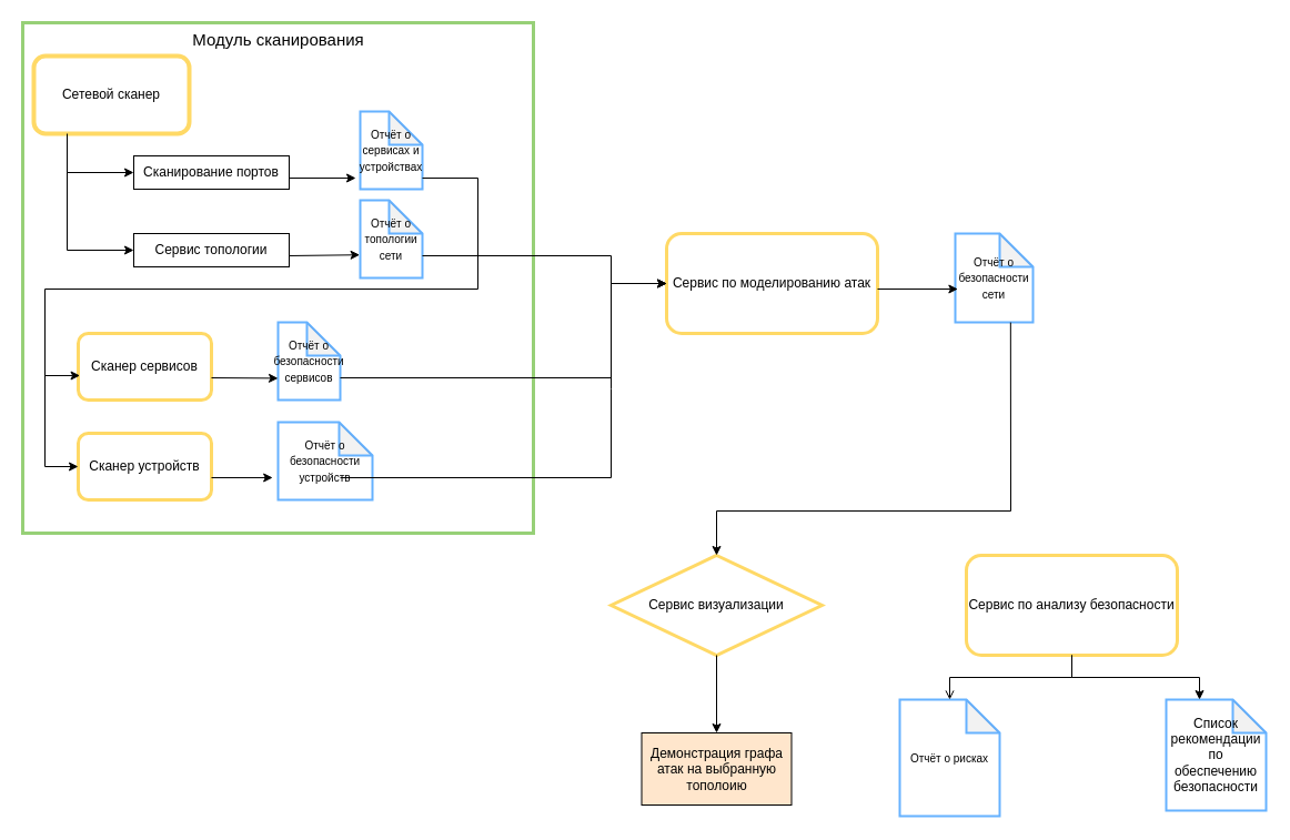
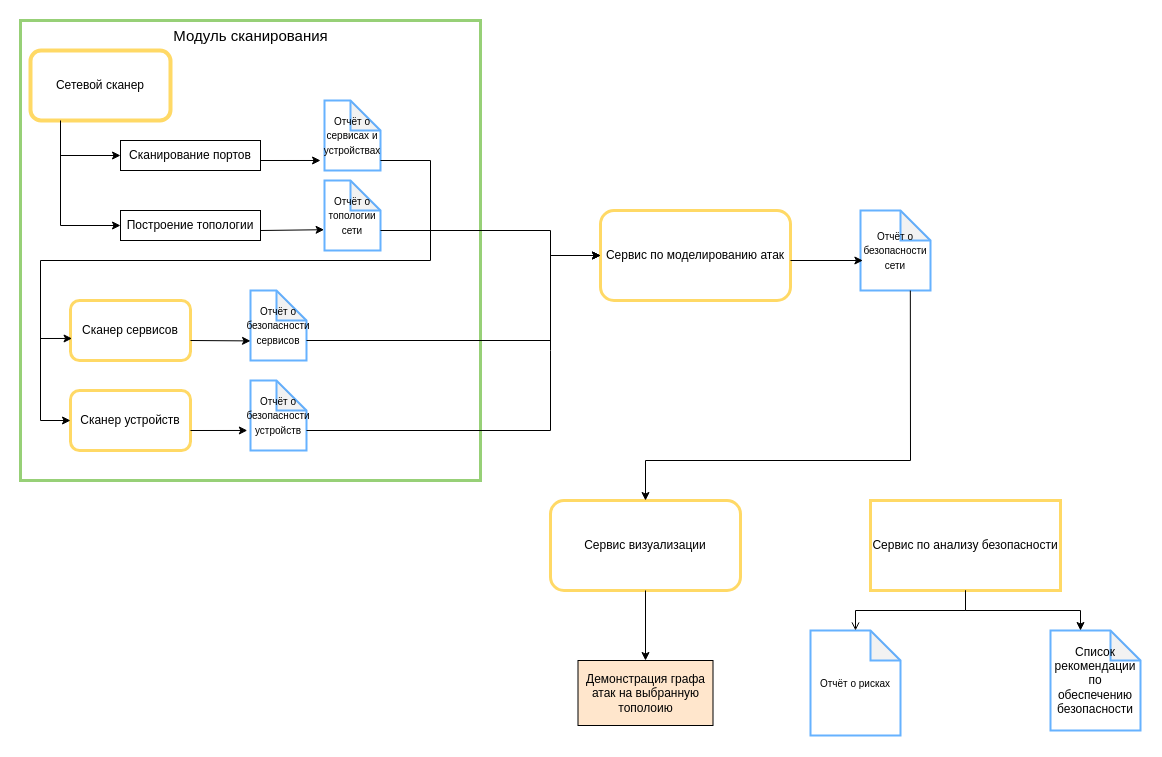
  <mxCell id="0" />
  <mxCell id="1" parent="0" />
  <mxCell id="2" value="" style="whiteSpace=wrap;html=1;aspect=fixed;strokeColor=#97D077;strokeWidth=3;" vertex="1" parent="1"><mxGeometry x="20" y="20" width="460" height="460" as="geometry" /></mxCell>
  <mxCell id="3" value="&lt;font style=&quot;font-size: 15px;&quot;&gt;Модуль сканирования &lt;/font&gt;" style="text;html=1;align=center;verticalAlign=middle;whiteSpace=wrap;rounded=0;" vertex="1" parent="1"><mxGeometry x="162.5" y="20" width="175" height="30" as="geometry" /></mxCell>
  <mxCell id="4" value="Сетевой сканер" style="rounded=1;whiteSpace=wrap;html=1;strokeColor=#FFD966;strokeWidth=4;" vertex="1" parent="1"><mxGeometry x="30" y="50" width="140" height="70" as="geometry" /></mxCell>
  <mxCell id="5" value="Сканер сервисов" style="rounded=1;whiteSpace=wrap;html=1;strokeColor=#FFD966;strokeWidth=3;" vertex="1" parent="1"><mxGeometry x="70" y="300" width="120" height="60" as="geometry" /></mxCell>
  <mxCell id="6" value="Сканер устройств" style="rounded=1;whiteSpace=wrap;html=1;strokeColor=#FFD966;strokeWidth=3;" vertex="1" parent="1"><mxGeometry x="70" y="390" width="120" height="60" as="geometry" /></mxCell>
  <mxCell id="7" value="Сканирование портов" style="rounded=0;whiteSpace=wrap;html=1;" vertex="1" parent="1"><mxGeometry x="120" y="140" width="140" height="30" as="geometry" /></mxCell>
- <mxCell id="8" value="Сервис топологии " style="rounded=0;whiteSpace=wrap;html=1;" vertex="1" parent="1"><mxGeometry x="120" y="210" width="140" height="30" as="geometry" /></mxCell>
+ <mxCell id="8" value="Построение топологии " style="rounded=0;whiteSpace=wrap;html=1;" vertex="1" parent="1"><mxGeometry x="120" y="210" width="140" height="30" as="geometry" /></mxCell>
  <mxCell id="9" value="&lt;font style=&quot;font-size: 10px;&quot;&gt;Отчёт о сервисах и устройствах&lt;/font&gt;" style="shape=note;whiteSpace=wrap;html=1;backgroundOutline=1;darkOpacity=0.05;strokeColor=#66B2FF;strokeWidth=2;" vertex="1" parent="1"><mxGeometry x="324" y="100" width="56" height="70" as="geometry" /></mxCell>
  <mxCell id="10" value="&lt;font style=&quot;font-size: 10px;&quot;&gt;Отчёт о топологии сети&lt;/font&gt;" style="shape=note;whiteSpace=wrap;html=1;backgroundOutline=1;darkOpacity=0.05;strokeWidth=2;strokeColor=#66B2FF;" vertex="1" parent="1"><mxGeometry x="324" y="180" width="56" height="70" as="geometry" /></mxCell>
  <mxCell id="11" value="" style="endArrow=classic;html=1;rounded=0;entryX=0;entryY=0.5;entryDx=0;entryDy=0;" edge="1" parent="1" target="8"><mxGeometry width="50" height="50" relative="1" as="geometry"><mxPoint x="60" y="120.004" as="sourcePoint" /><mxPoint x="150" y="184.29" as="targetPoint" /><Array as="points"><mxPoint x="60" y="225" /></Array></mxGeometry></mxCell>
  <mxCell id="12" value="" style="endArrow=classic;html=1;rounded=0;entryX=0;entryY=0.5;entryDx=0;entryDy=0;" edge="1" parent="1" target="7"><mxGeometry width="50" height="50" relative="1" as="geometry"><mxPoint x="60" y="155" as="sourcePoint" /><mxPoint x="110" y="110" as="targetPoint" /></mxGeometry></mxCell>
  <mxCell id="13" value="" style="endArrow=classic;html=1;rounded=0;entryX=-0.071;entryY=0.857;entryDx=0;entryDy=0;entryPerimeter=0;" edge="1" parent="1" target="9"><mxGeometry width="50" height="50" relative="1" as="geometry"><mxPoint x="260" y="160" as="sourcePoint" /><mxPoint x="310" y="110" as="targetPoint" /></mxGeometry></mxCell>
  <mxCell id="14" value="" style="endArrow=classic;html=1;rounded=0;entryX=-0.007;entryY=0.703;entryDx=0;entryDy=0;entryPerimeter=0;" edge="1" parent="1" target="10"><mxGeometry width="50" height="50" relative="1" as="geometry"><mxPoint x="260" y="230" as="sourcePoint" /><mxPoint x="310" y="180" as="targetPoint" /></mxGeometry></mxCell>
  <mxCell id="15" value="" style="endArrow=classic;html=1;rounded=0;entryX=0;entryY=0.5;entryDx=0;entryDy=0;" edge="1" parent="1" target="6"><mxGeometry width="50" height="50" relative="1" as="geometry"><mxPoint x="380" y="160" as="sourcePoint" /><mxPoint x="430" y="110" as="targetPoint" /><Array as="points"><mxPoint x="430" y="160" /><mxPoint x="430" y="260" /><mxPoint x="40" y="260" /><mxPoint x="40" y="420" /></Array></mxGeometry></mxCell>
  <mxCell id="16" value="" style="endArrow=classic;html=1;rounded=0;entryX=0.013;entryY=0.633;entryDx=0;entryDy=0;entryPerimeter=0;" edge="1" parent="1" target="5"><mxGeometry width="50" height="50" relative="1" as="geometry"><mxPoint x="40" y="338" as="sourcePoint" /><mxPoint x="90" y="290" as="targetPoint" /></mxGeometry></mxCell>
  <mxCell id="17" value="&lt;font style=&quot;font-size: 10px;&quot;&gt;Отчёт о безопасности сервисов&lt;/font&gt;" style="shape=note;whiteSpace=wrap;html=1;backgroundOutline=1;darkOpacity=0.05;strokeWidth=2;strokeColor=#66B2FF;" vertex="1" parent="1"><mxGeometry x="250" y="290" width="56" height="70" as="geometry" /></mxCell>
- <mxCell id="18" value="&lt;font style=&quot;font-size: 10px;&quot;&gt;Отчёт о безопасности устройств&lt;/font&gt;" style="shape=note;whiteSpace=wrap;html=1;backgroundOutline=1;darkOpacity=0.05;strokeColor=#66B2FF;strokeWidth=2;" vertex="1" parent="1"><mxGeometry x="250" y="380" width="85" height="70" as="geometry" /></mxCell>
+ <mxCell id="18" value="&lt;font style=&quot;font-size: 10px;&quot;&gt;Отчёт о безопасности устройств&lt;/font&gt;" style="shape=note;whiteSpace=wrap;html=1;backgroundOutline=1;darkOpacity=0.05;strokeColor=#66B2FF;strokeWidth=2;" vertex="1" parent="1"><mxGeometry x="250" y="380" width="56" height="70" as="geometry" /></mxCell>
  <mxCell id="19" value="" style="endArrow=classic;html=1;rounded=0;entryX=0;entryY=0.72;entryDx=0;entryDy=0;entryPerimeter=0;" edge="1" parent="1" target="17"><mxGeometry width="50" height="50" relative="1" as="geometry"><mxPoint x="190" y="340" as="sourcePoint" /><mxPoint x="240" y="290" as="targetPoint" /></mxGeometry></mxCell>
  <mxCell id="20" value="" style="endArrow=classic;html=1;rounded=0;entryX=-0.057;entryY=0.714;entryDx=0;entryDy=0;entryPerimeter=0;" edge="1" parent="1" target="18"><mxGeometry width="50" height="50" relative="1" as="geometry"><mxPoint x="190" y="430" as="sourcePoint" /><mxPoint x="240" y="380" as="targetPoint" /></mxGeometry></mxCell>
  <mxCell id="21" value="Сервис по моделированию атак" style="rounded=1;whiteSpace=wrap;html=1;strokeColor=#FFD966;strokeWidth=3;" vertex="1" parent="1"><mxGeometry x="600" y="210" width="190" height="90" as="geometry" /></mxCell>
  <mxCell id="22" value="" style="endArrow=classic;html=1;rounded=0;entryX=0;entryY=0.5;entryDx=0;entryDy=0;" edge="1" parent="1" target="21"><mxGeometry width="50" height="50" relative="1" as="geometry"><mxPoint x="380" y="230" as="sourcePoint" /><mxPoint x="430" y="180" as="targetPoint" /><Array as="points"><mxPoint x="550" y="230" /><mxPoint x="550" y="255" /></Array></mxGeometry></mxCell>
  <mxCell id="23" value="" style="endArrow=classic;html=1;rounded=0;exitX=0;exitY=0;exitDx=56;exitDy=50;exitPerimeter=0;entryX=0;entryY=0.5;entryDx=0;entryDy=0;" edge="1" parent="1" source="17" target="21"><mxGeometry width="50" height="50" relative="1" as="geometry"><mxPoint x="310" y="340" as="sourcePoint" /><mxPoint x="360" y="290" as="targetPoint" /><Array as="points"><mxPoint x="550" y="340" /><mxPoint x="550" y="255" /></Array></mxGeometry></mxCell>
  <mxCell id="24" value="" style="endArrow=classic;html=1;rounded=0;exitX=0;exitY=0;exitDx=56;exitDy=50;exitPerimeter=0;entryX=0;entryY=0.5;entryDx=0;entryDy=0;" edge="1" parent="1" source="18" target="21"><mxGeometry width="50" height="50" relative="1" as="geometry"><mxPoint x="310" y="430" as="sourcePoint" /><mxPoint x="360" y="380" as="targetPoint" /><Array as="points"><mxPoint x="550" y="430" /><mxPoint x="550" y="350" /><mxPoint x="550" y="255" /></Array></mxGeometry></mxCell>
  <mxCell id="25" value="&lt;font style=&quot;font-size: 10px;&quot;&gt;Отчёт о безопасности сети&lt;/font&gt;" style="shape=note;whiteSpace=wrap;html=1;backgroundOutline=1;darkOpacity=0.05;strokeWidth=2;strokeColor=#66B2FF;" vertex="1" parent="1"><mxGeometry x="860" y="210" width="70" height="80" as="geometry" /></mxCell>
  <mxCell id="26" value="" style="endArrow=classic;html=1;rounded=0;entryX=0.034;entryY=0.625;entryDx=0;entryDy=0;entryPerimeter=0;" edge="1" parent="1" target="25"><mxGeometry width="50" height="50" relative="1" as="geometry"><mxPoint x="790" y="260" as="sourcePoint" /><mxPoint x="840" y="210" as="targetPoint" /></mxGeometry></mxCell>
- <mxCell id="27" value="Сервис по анализу безопасности" style="rounded=1;whiteSpace=wrap;html=1;strokeColor=#FFD966;strokeWidth=3;" vertex="1" parent="1"><mxGeometry x="870" y="500" width="190" height="90" as="geometry" /></mxCell>
+ <mxCell id="27" value="Сервис по анализу безопасности" style="whiteSpace=wrap;html=1;strokeColor=#FFD966;strokeWidth=3;rounded=0;" vertex="1" parent="1"><mxGeometry x="870" y="500" width="190" height="90" as="geometry" /></mxCell>
  <mxCell id="28" value="Список рекомендации по обеспечению безопасности" style="shape=note;whiteSpace=wrap;html=1;backgroundOutline=1;darkOpacity=0.05;strokeColor=#66B2FF;strokeWidth=2;" vertex="1" parent="1"><mxGeometry x="1050" y="630" width="90" height="100" as="geometry" /></mxCell>
  <mxCell id="29" value="&lt;font style=&quot;font-size: 10px;&quot;&gt;Отчёт о рисках&lt;/font&gt;" style="shape=note;whiteSpace=wrap;html=1;backgroundOutline=1;darkOpacity=0.05;strokeColor=#66B2FF;strokeWidth=2;" vertex="1" parent="1"><mxGeometry x="810" y="630" width="90" height="105" as="geometry" /></mxCell>
- <mxCell id="30" value="Сервис визуализации" style="rhombus;whiteSpace=wrap;html=1;strokeColor=#FFD966;strokeWidth=3;" vertex="1" parent="1"><mxGeometry x="550" y="500" width="190" height="90" as="geometry" /></mxCell>
+ <mxCell id="30" value="Сервис визуализации" style="rounded=1;whiteSpace=wrap;html=1;strokeColor=#FFD966;strokeWidth=3;" vertex="1" parent="1"><mxGeometry x="550" y="500" width="190" height="90" as="geometry" /></mxCell>
  <mxCell id="31" value="" style="endArrow=classic;html=1;rounded=0;entryX=0.5;entryY=0;entryDx=0;entryDy=0;exitX=0.712;exitY=1.001;exitDx=0;exitDy=0;exitPerimeter=0;" edge="1" parent="1" source="25" target="30"><mxGeometry width="50" height="50" relative="1" as="geometry"><mxPoint x="910" y="300" as="sourcePoint" /><mxPoint x="990" y="455" as="targetPoint" /><Array as="points"><mxPoint x="910" y="460" /><mxPoint x="645" y="460" /></Array></mxGeometry></mxCell>
  <mxCell id="32" value="Демонстрация графа атак на выбранную тополоию" style="rounded=0;whiteSpace=wrap;html=1;fillColor=#ffe6cc;" vertex="1" parent="1"><mxGeometry x="577.5" y="660" width="135" height="65" as="geometry" /></mxCell>
  <mxCell id="33" value="" style="endArrow=classic;html=1;rounded=0;entryX=0.5;entryY=0;entryDx=0;entryDy=0;exitX=0.5;exitY=1;exitDx=0;exitDy=0;" edge="1" parent="1" source="30" target="32"><mxGeometry width="50" height="50" relative="1" as="geometry"><mxPoint x="1180" y="460" as="sourcePoint" /><mxPoint x="1230" y="410" as="targetPoint" /></mxGeometry></mxCell>
  <mxCell id="34" value="" style="endArrow=open;html=1;rounded=0;exitX=0.5;exitY=1;exitDx=0;exitDy=0;entryX=0.5;entryY=0;entryDx=0;entryDy=0;entryPerimeter=0;" edge="1" parent="1" source="27" target="29"><mxGeometry width="50" height="50" relative="1" as="geometry"><mxPoint x="980" y="650" as="sourcePoint" /><mxPoint x="1030" y="600" as="targetPoint" /><Array as="points"><mxPoint x="965" y="610" /><mxPoint x="855" y="610" /></Array></mxGeometry></mxCell>
  <mxCell id="35" value="" style="endArrow=classic;html=1;rounded=0;entryX=0;entryY=0;entryDx=30;entryDy=0;entryPerimeter=0;exitX=0.5;exitY=1;exitDx=0;exitDy=0;" edge="1" parent="1" source="27" target="28"><mxGeometry width="50" height="50" relative="1" as="geometry"><mxPoint x="960" y="590" as="sourcePoint" /><mxPoint x="1040" y="650" as="targetPoint" /><Array as="points"><mxPoint x="965" y="610" /><mxPoint x="1080" y="610" /></Array></mxGeometry></mxCell>
